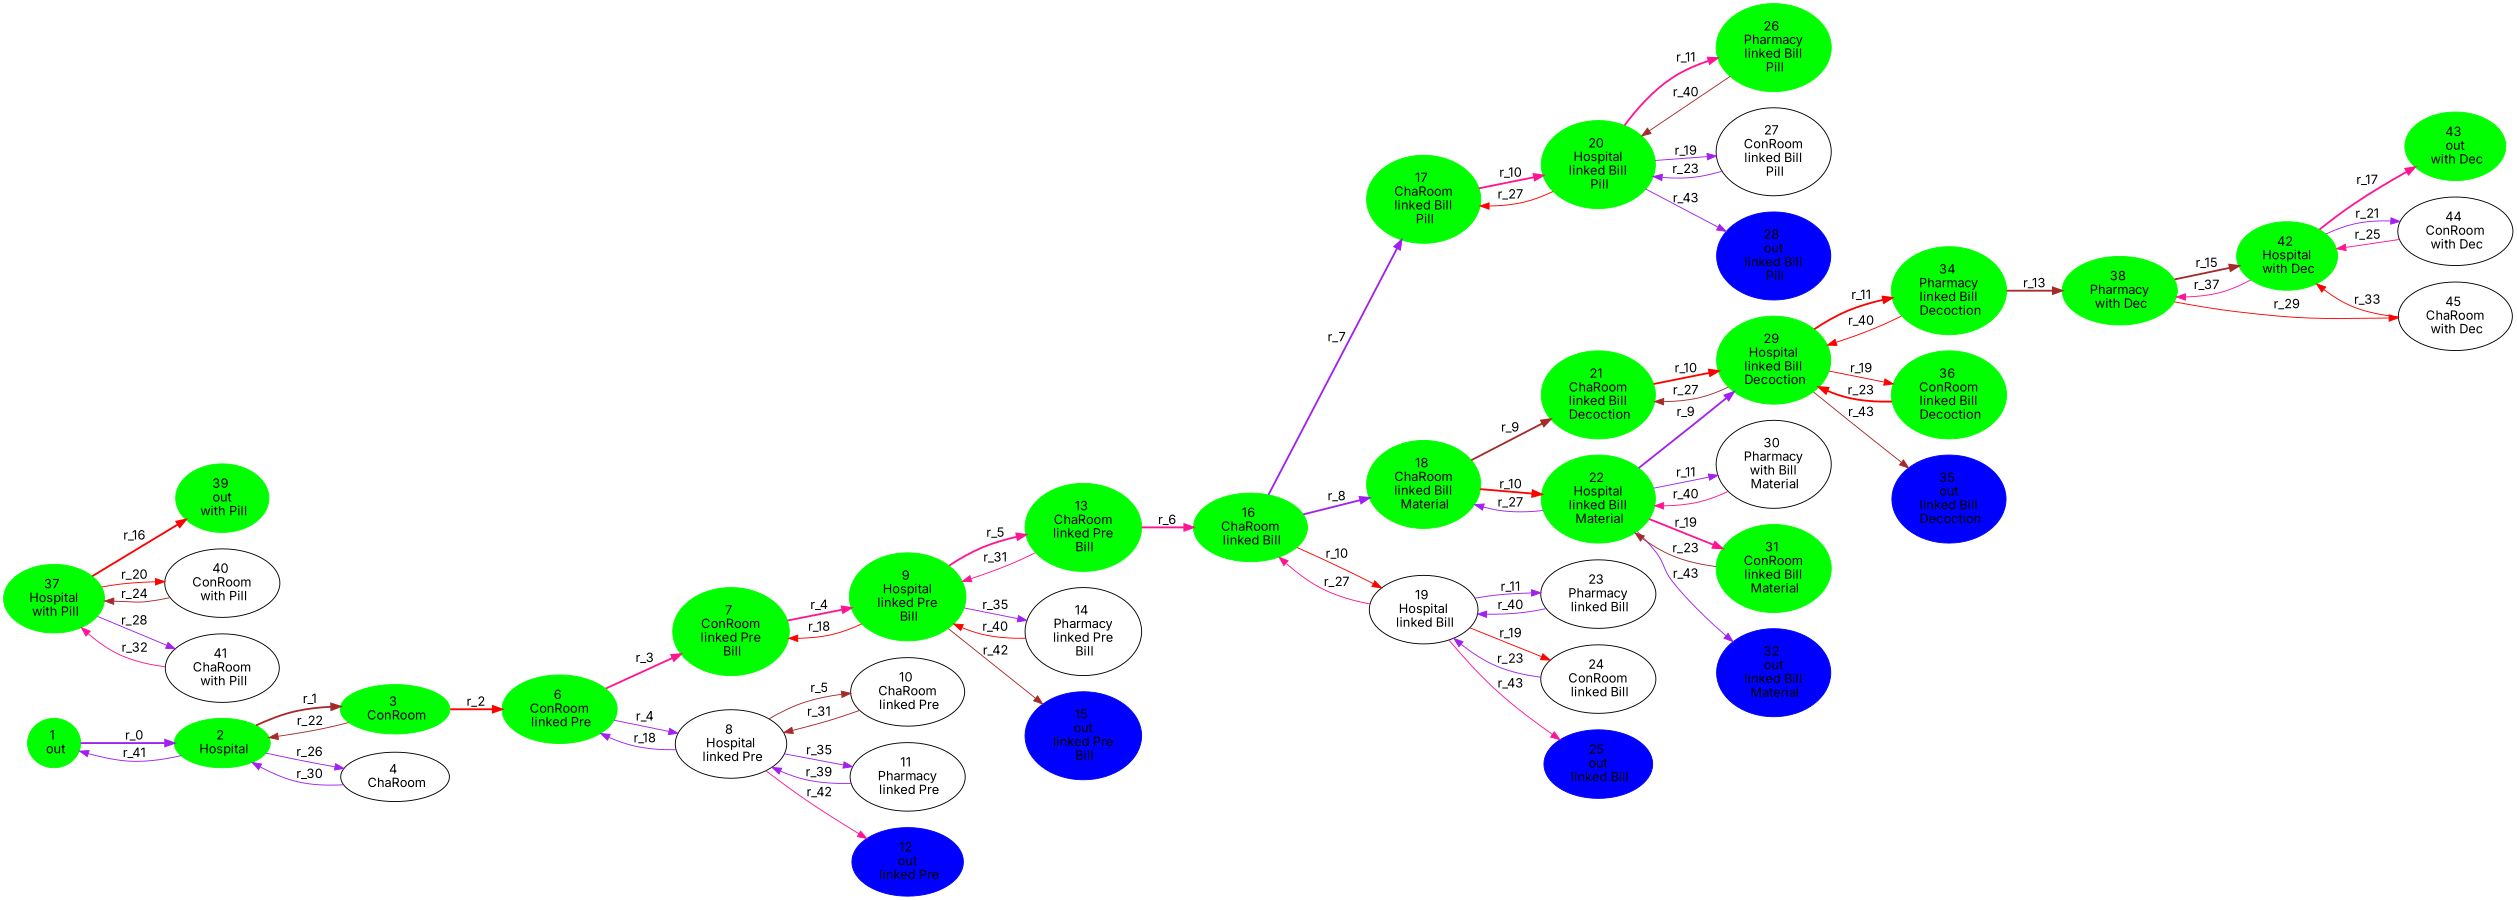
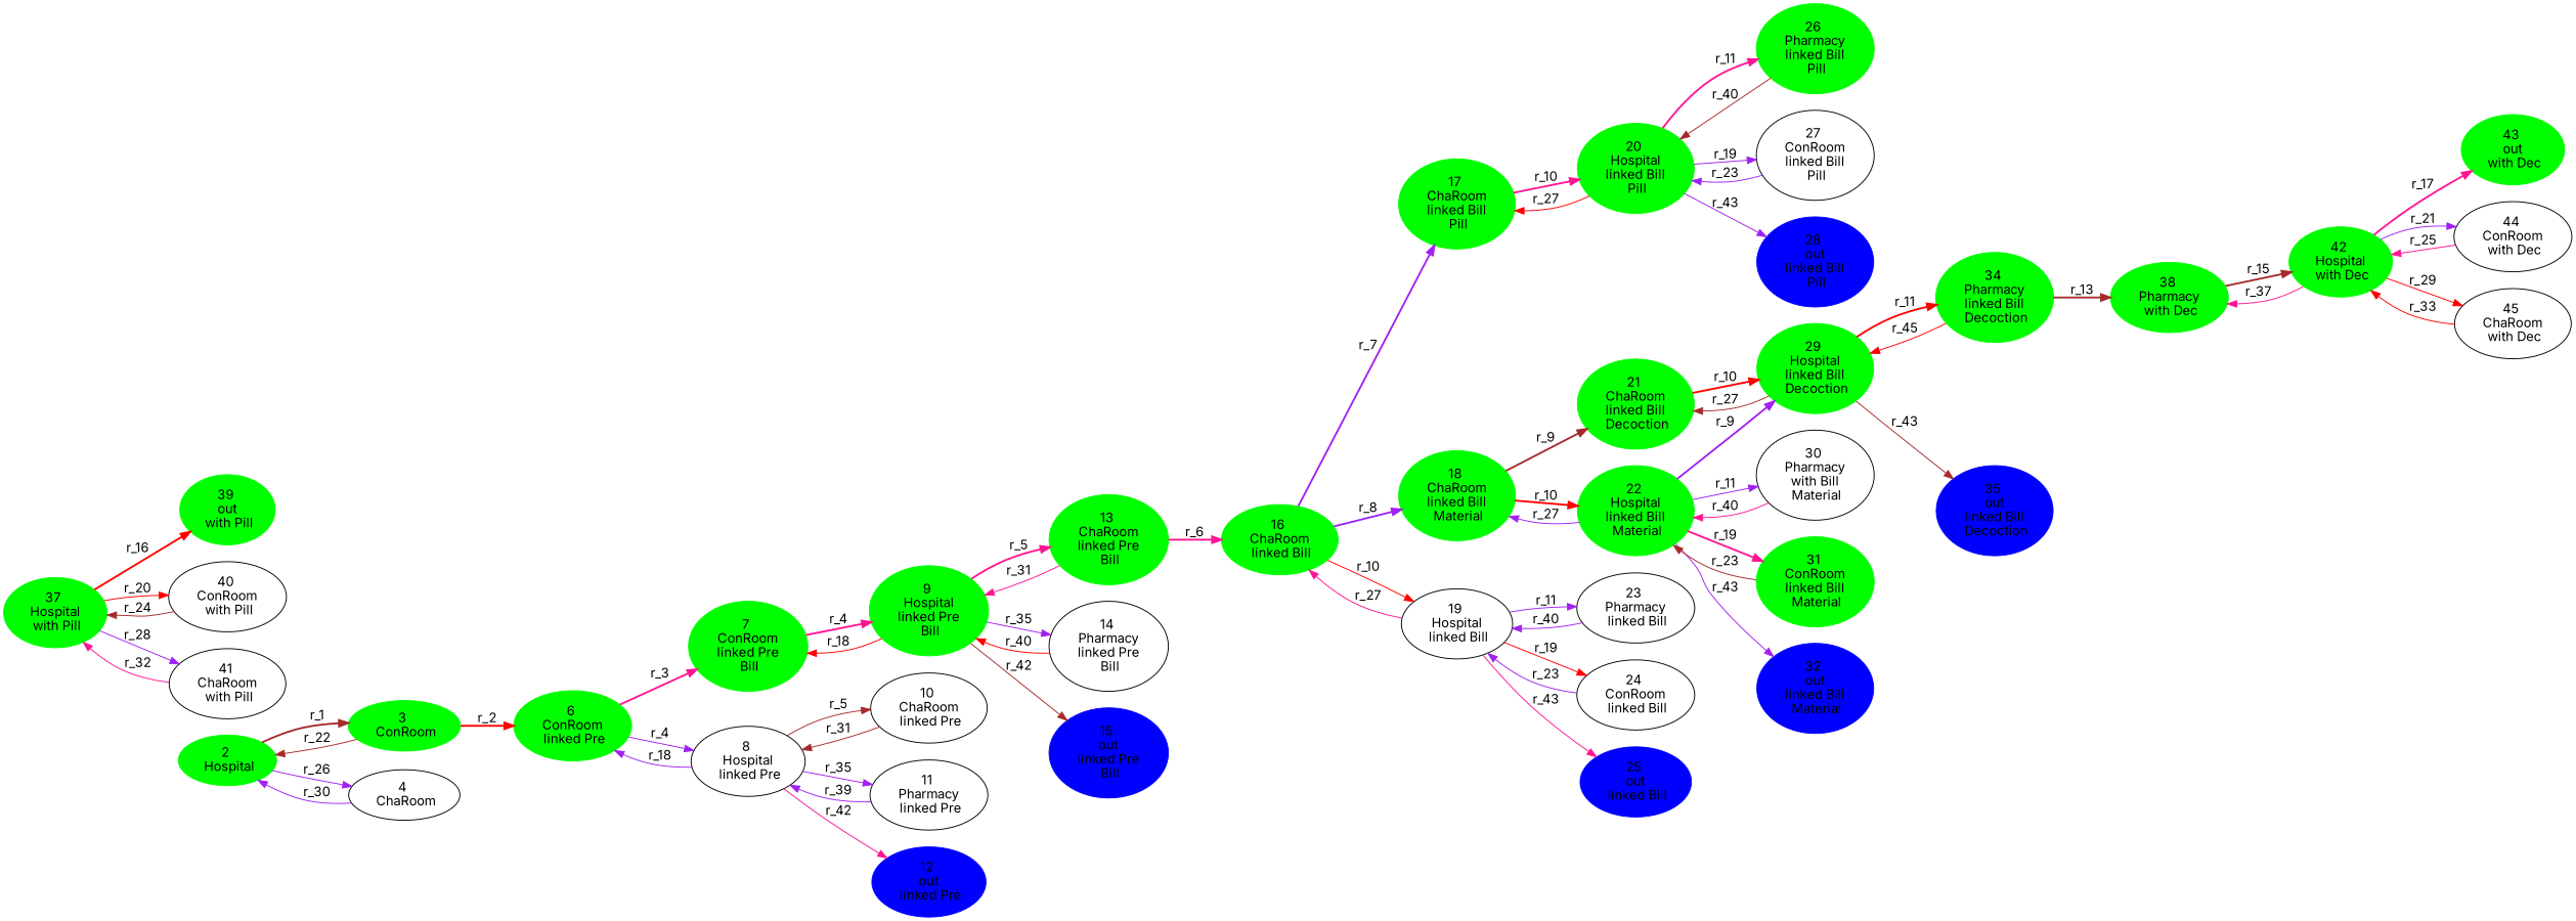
  digraph {
    fontname=Inter
    rankdir=LR
    node [color=green fontname=Inter style=filled]
    edge [color=purple fontname=Inter]
-   n1 [label="1 \n out"]
    n2 [label="2 \n Hospital"]
    n3 [label="3 \n ConRoom"]
    n4 [label="4 \n ChaRoom" color="" style=""]
    n5 [label="6 \n ConRoom \n linked Pre"]
    n6 [label="7 \n ConRoom \n linked Pre \n Bill"]
    n7 [label="8 \n Hospital \n linked Pre" color="" style=""]
    n8 [label="9 \n Hospital \n linked Pre \n Bill"]
    n9 [label="10 \n ChaRoom \n linked Pre" color="" style=""]
    n10 [label="11 \n Pharmacy \n linked Pre" color="" style=""]
    n11 [color=blue label="12 \n out \n linked Pre"]
    n12 [label="13 \n ChaRoom \n linked Pre \n Bill"]
    n13 [label="14 \n Pharmacy \n linked Pre \n Bill" color="" style=""]
    n14 [color=blue label="15 \n out \n linked Pre \n Bill"]
    n15 [label="16 \n ChaRoom \n linked Bill"]
    n16 [label="17 \n ChaRoom \n linked Bill \n Pill"]
    n17 [label="18 \n ChaRoom \n linked Bill \n Material"]
    n18 [label="19 \n Hospital \n linked Bill" color="" style=""]
    n19 [label="20 \n Hospital \n linked Bill \n Pill"]
    n20 [label="21 \n ChaRoom \n linked Bill \n Decoction"]
    n21 [label="22 \n Hospital \n linked Bill \n Material"]
    n22 [label="23 \n Pharmacy \n linked Bill" color="" style=""]
    n23 [label="24 \n ConRoom \n linked Bill" color="" style=""]
    n24 [color=blue label="25 \n out \n linked Bill"]
    n25 [label="26 \n Pharmacy \n linked Bill \n Pill"]
    n26 [label="27 \n ConRoom \n linked Bill \n Pill" color="" style=""]
    n27 [color=blue label="28 \n out \n linked Bill \n Pill"]
    n28 [label="29 \n Hospital \n linked Bill \n Decoction"]
    n29 [label="30 \n Pharmacy \n with Bill \n Material" color="" style=""]
    n30 [label="31 \n ConRoom \n linked Bill \n Material"]
    n31 [color=blue label="32 \n out \n linked Bill \n Material"]
    n32 [label="34 \n Pharmacy \n linked Bill \n Decoction"]
-   n33 [label="36 \n ConRoom \n linked Bill \n Decoction"]
    n34 [color=blue label="35 \n out \n linked Bill \n Decoction"]
    n35 [label="38 \n Pharmacy \n with Dec"]
    n36 [label="37 \n Hospital \n with Pill"]
    n37 [label="39 \n out \n with Pill"]
    n38 [label="40 \n ConRoom \n with Pill" color="" style=""]
    n39 [label="41 \n ChaRoom \n with Pill" color="" style=""]
    n40 [label="42 \n Hospital \n with Dec"]
    n41 [label="43 \n out \n with Dec"]
    n42 [label="44 \n ConRoom \n with Dec" color="" style=""]
    n43 [label="45 \n ChaRoom \n with Dec" color="" style=""]
-   n1 -> n2 [label=r_0 style=bold]
-   n2 -> n1 [label=r_41]
    n2 -> n3 [color=brown label=r_1 style=bold]
    n2 -> n4 [label=r_26]
    n3 -> n2 [color=brown label=r_22]
    n3 -> n5 [color=red label=r_2 style=bold]
    n4 -> n2 [label=r_30]
    n5 -> n6 [color=deeppink label=r_3 style=bold]
    n5 -> n7 [label=r_4]
    n6 -> n8 [color=deeppink label=r_4 style=bold]
    n7 -> n5 [label=r_18]
    n7 -> n9 [color=brown label=r_5]
    n7 -> n10 [label=r_35]
    n7 -> n11 [color=deeppink label=r_42]
    n8 -> n6 [color=red label=r_18]
    n8 -> n12 [color=deeppink label=r_5 style=bold]
    n8 -> n13 [label=r_35]
    n8 -> n14 [color=brown label=r_42]
    n9 -> n7 [color=brown label=r_31]
    n10 -> n7 [label=r_39]
    n12 -> n8 [color=deeppink label=r_31]
    n12 -> n15 [color=deeppink label=r_6 style=bold]
    n13 -> n8 [color=red label=r_40]
    n15 -> n16 [label=r_7 style=bold]
    n15 -> n17 [label=r_8 style=bold]
    n15 -> n18 [color=red label=r_10]
    n16 -> n19 [color=deeppink label=r_10 style=bold]
    n17 -> n20 [color=brown label=r_9 style=bold]
    n17 -> n21 [color=red label=r_10 style=bold]
    n18 -> n15 [color=deeppink label=r_27]
    n18 -> n22 [label=r_11]
    n18 -> n23 [color=red label=r_19]
    n18 -> n24 [color=deeppink label=r_43]
    n19 -> n16 [color=red label=r_27]
    n19 -> n25 [color=deeppink label=r_11 style=bold]
    n19 -> n26 [label=r_19]
    n19 -> n27 [label=r_43]
    n20 -> n28 [color=red label=r_10 style=bold]
    n21 -> n17 [label=r_27]
    n21 -> n28 [label=r_9 style=bold]
    n21 -> n29 [label=r_11]
    n21 -> n30 [color=deeppink label=r_19 style=bold]
    n21 -> n31 [label=r_43]
    n22 -> n18 [label=r_40]
    n23 -> n18 [label=r_23]
    n25 -> n19 [color=brown label=r_40]
    n26 -> n19 [label=r_23]
    n28 -> n20 [color=brown label=r_27]
    n28 -> n32 [color=red label=r_11 style=bold]
-   n28 -> n33 [color=red label=r_19]
    n28 -> n34 [color=brown label=r_43]
    n29 -> n21 [color=deeppink label=r_40]
    n30 -> n21 [color=brown label=r_23]
-   n32 -> n28 [color=red label=r_40]
+   n32 -> n28 [color=red label=r_45]
    n32 -> n35 [color=brown label=r_13 style=bold]
-   n33 -> n28 [color=red label=r_23 style=bold]
    n35 -> n40 [color=brown label=r_15 style=bold]
    n36 -> n37 [color=red label=r_16 style=bold]
    n36 -> n38 [color=red label=r_20]
    n36 -> n39 [label=r_28]
    n38 -> n36 [color=brown label=r_24]
    n39 -> n36 [color=deeppink label=r_32]
    n40 -> n35 [color=deeppink label=r_37]
    n40 -> n41 [color=deeppink label=r_17 style=bold]
    n40 -> n42 [label=r_21]
-   n35 -> n43 [color=red label=r_29]
+   n40 -> n43 [color=red label=r_29]
    n42 -> n40 [color=deeppink label=r_25]
    n43 -> n40 [color=red label=r_33]
  }
